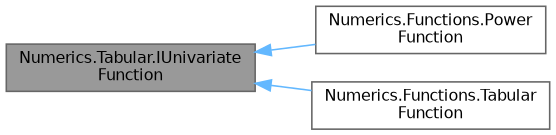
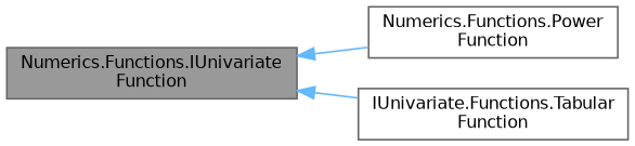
  digraph {
    rankdir=LR
    node [color=gray40 fillcolor=white fontname=Helvetica fontsize=10 shape=box style=filled]
    edge [color=steelblue1 dir=back fontname=Helvetica fontsize=10 labelfontname=Helvetica labelfontsize=10 style=solid]
-   n1 [fillcolor=grey60 fontcolor=black height=0.2 label="Numerics.Tabular.IUnivariate\lFunction" width=0.4]
+   n1 [fillcolor=grey60 fontcolor=black height=0.2 label="Numerics.Functions.IUnivariate\lFunction" width=0.4]
    n2 [height=0.2 label="Numerics.Functions.Power\lFunction" width=0.4]
-   n3 [height=0.2 label="Numerics.Functions.Tabular\lFunction" width=0.4]
+   n3 [height=0.2 label="IUnivariate.Functions.Tabular\lFunction" width=0.4]
    n1 -> n2
    n1 -> n3
  }
